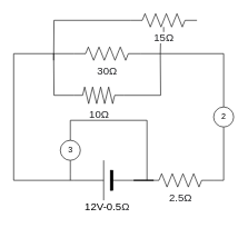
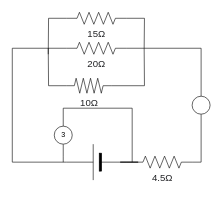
  <mxCell id="0" />
  <mxCell id="1" parent="0" />
  <mxCell id="2" value="" style="edgeStyle=orthogonalEdgeStyle;rounded=0;orthogonalLoop=1;jettySize=auto;html=1;endArrow=none;endFill=0;" parent="1" source="4" target="6" edge="1"><mxGeometry relative="1" as="geometry" /></mxCell>
  <mxCell id="3" style="edgeStyle=orthogonalEdgeStyle;rounded=0;orthogonalLoop=1;jettySize=auto;html=1;entryX=0.5;entryY=1;entryDx=0;entryDy=0;endArrow=none;endFill=0;" parent="1" source="4" target="18" edge="1"><mxGeometry relative="1" as="geometry"><Array as="points"><mxPoint x="335" y="270" /></Array></mxGeometry></mxCell>
- <mxCell id="4" value="&lt;span style=&quot;color: rgb(32 , 33 , 36) ; font-family: &amp;#34;arial&amp;#34; , sans-serif ; font-size: 16px ; text-align: left ; background-color: rgb(255 , 255 , 255)&quot;&gt;2.5Ω&lt;/span&gt;" style="pointerEvents=1;verticalLabelPosition=bottom;shadow=0;dashed=0;align=center;html=1;verticalAlign=top;shape=mxgraph.electrical.resistors.resistor_2;" parent="1" vertex="1"><mxGeometry x="220" y="260" width="100" height="20" as="geometry" /></mxCell>
+ <mxCell id="4" value="&lt;span style=&quot;color: rgb(32 , 33 , 36) ; font-family: &amp;#34;arial&amp;#34; , sans-serif ; font-size: 16px ; text-align: left ; background-color: rgb(255 , 255 , 255)&quot;&gt;4.5Ω&lt;/span&gt;" style="pointerEvents=1;verticalLabelPosition=bottom;shadow=0;dashed=0;align=center;html=1;verticalAlign=top;shape=mxgraph.electrical.resistors.resistor_2;" parent="1" vertex="1"><mxGeometry x="220" y="260" width="100" height="20" as="geometry" /></mxCell>
  <mxCell id="5" style="edgeStyle=orthogonalEdgeStyle;rounded=0;orthogonalLoop=1;jettySize=auto;html=1;endArrow=none;endFill=0;entryX=0;entryY=0.5;entryDx=0;entryDy=0;entryPerimeter=0;" parent="1" target="11" edge="1"><mxGeometry relative="1" as="geometry"><mxPoint x="80" y="80" as="targetPoint" /><mxPoint x="110" y="270" as="sourcePoint" /><Array as="points"><mxPoint x="110" y="270" /><mxPoint x="20" y="270" /><mxPoint x="20" y="80" /></Array></mxGeometry></mxCell>
  <mxCell id="6" value="" style="verticalLabelPosition=bottom;shadow=0;dashed=0;align=center;fillColor=#000000;html=1;verticalAlign=top;strokeWidth=1;shape=mxgraph.electrical.miscellaneous.monocell_battery;rotation=-180;" parent="1" vertex="1"><mxGeometry x="110" y="240" width="100" height="60" as="geometry" /></mxCell>
  <mxCell id="7" style="edgeStyle=orthogonalEdgeStyle;rounded=0;orthogonalLoop=1;jettySize=auto;html=1;endArrow=none;endFill=0;" parent="1" source="9" edge="1"><mxGeometry relative="1" as="geometry"><mxPoint x="80" y="90" as="targetPoint" /></mxGeometry></mxCell>
  <mxCell id="8" style="edgeStyle=orthogonalEdgeStyle;rounded=0;orthogonalLoop=1;jettySize=auto;html=1;endArrow=none;endFill=0;" parent="1" source="9" edge="1"><mxGeometry relative="1" as="geometry"><mxPoint x="240" y="80" as="targetPoint" /></mxGeometry></mxCell>
- <mxCell id="9" value="&lt;span style=&quot;color: rgb(32 , 33 , 36) ; font-family: &amp;#34;arial&amp;#34; , sans-serif ; font-size: 16px ; text-align: left ; background-color: rgb(255 , 255 , 255)&quot;&gt;15Ω&lt;/span&gt;" style="pointerEvents=1;verticalLabelPosition=bottom;shadow=0;dashed=0;align=center;html=1;verticalAlign=top;shape=mxgraph.electrical.resistors.resistor_2;" parent="1" vertex="1"><mxGeometry x="195" y="20" width="100" height="20" as="geometry" /></mxCell>
+ <mxCell id="9" value="&lt;span style=&quot;color: rgb(32 , 33 , 36) ; font-family: &amp;#34;arial&amp;#34; , sans-serif ; font-size: 16px ; text-align: left ; background-color: rgb(255 , 255 , 255)&quot;&gt;15Ω&lt;/span&gt;" style="pointerEvents=1;verticalLabelPosition=bottom;shadow=0;dashed=0;align=center;html=1;verticalAlign=top;shape=mxgraph.electrical.resistors.resistor_2;" parent="1" vertex="1"><mxGeometry x="110" y="20" width="100" height="20" as="geometry" /></mxCell>
  <mxCell id="10" style="edgeStyle=orthogonalEdgeStyle;rounded=0;orthogonalLoop=1;jettySize=auto;html=1;entryX=0.5;entryY=0;entryDx=0;entryDy=0;endArrow=none;endFill=0;" parent="1" source="11" target="18" edge="1"><mxGeometry relative="1" as="geometry" /></mxCell>
- <mxCell id="11" value="&lt;span style=&quot;color: rgb(32 , 33 , 36) ; font-family: &amp;#34;arial&amp;#34; , sans-serif ; font-size: 16px ; text-align: left ; background-color: rgb(255 , 255 , 255)&quot;&gt;30Ω&lt;/span&gt;" style="pointerEvents=1;verticalLabelPosition=bottom;shadow=0;dashed=0;align=center;html=1;verticalAlign=top;shape=mxgraph.electrical.resistors.resistor_2;" parent="1" vertex="1"><mxGeometry x="110" y="70" width="100" height="20" as="geometry" /></mxCell>
+ <mxCell id="11" value="&lt;span style=&quot;color: rgb(32 , 33 , 36) ; font-family: &amp;#34;arial&amp;#34; , sans-serif ; font-size: 16px ; text-align: left ; background-color: rgb(255 , 255 , 255)&quot;&gt;20Ω&lt;/span&gt;" style="pointerEvents=1;verticalLabelPosition=bottom;shadow=0;dashed=0;align=center;html=1;verticalAlign=top;shape=mxgraph.electrical.resistors.resistor_2;" parent="1" vertex="1"><mxGeometry x="110" y="70" width="100" height="20" as="geometry" /></mxCell>
  <mxCell id="12" style="edgeStyle=orthogonalEdgeStyle;rounded=0;orthogonalLoop=1;jettySize=auto;html=1;endArrow=none;endFill=0;" parent="1" source="14" edge="1"><mxGeometry relative="1" as="geometry"><mxPoint x="80" y="80" as="targetPoint" /></mxGeometry></mxCell>
  <mxCell id="13" style="edgeStyle=orthogonalEdgeStyle;rounded=0;orthogonalLoop=1;jettySize=auto;html=1;endArrow=none;endFill=0;" parent="1" source="14" edge="1"><mxGeometry relative="1" as="geometry"><mxPoint x="240" y="80" as="targetPoint" /></mxGeometry></mxCell>
  <mxCell id="14" value="&lt;div style=&quot;text-align: left ; font-size: 11px&quot;&gt;&lt;/div&gt;&lt;span style=&quot;color: rgb(32 , 33 , 36) ; font-family: &amp;#34;arial&amp;#34; , sans-serif ; font-size: 16px ; text-align: left ; background-color: rgb(255 , 255 , 255)&quot;&gt;10Ω&lt;/span&gt;" style="pointerEvents=1;verticalLabelPosition=bottom;shadow=0;dashed=0;align=center;html=1;verticalAlign=top;shape=mxgraph.electrical.resistors.resistor_2;" parent="1" vertex="1"><mxGeometry x="110" y="130" width="75" height="25" as="geometry" /></mxCell>
  <mxCell id="15" style="edgeStyle=orthogonalEdgeStyle;rounded=0;orthogonalLoop=1;jettySize=auto;html=1;endArrow=none;endFill=0;" parent="1" source="17" edge="1"><mxGeometry relative="1" as="geometry"><mxPoint x="105" y="270" as="targetPoint" /></mxGeometry></mxCell>
  <mxCell id="16" style="edgeStyle=orthogonalEdgeStyle;rounded=0;orthogonalLoop=1;jettySize=auto;html=1;endArrow=none;endFill=0;" parent="1" source="17" edge="1"><mxGeometry relative="1" as="geometry"><mxPoint x="220" y="270" as="targetPoint" /><Array as="points"><mxPoint x="105" y="180" /><mxPoint x="220" y="180" /></Array></mxGeometry></mxCell>
  <mxCell id="17" value="" style="verticalLabelPosition=bottom;shadow=0;dashed=0;align=center;html=1;verticalAlign=top;strokeWidth=1;shape=ellipse;perimeter=ellipsePerimeter;" parent="1" vertex="1"><mxGeometry x="90" y="210" width="30" height="30" as="geometry" /></mxCell>
  <mxCell id="18" value="" style="verticalLabelPosition=bottom;shadow=0;dashed=0;align=center;html=1;verticalAlign=top;strokeWidth=1;shape=ellipse;perimeter=ellipsePerimeter;" parent="1" vertex="1"><mxGeometry x="320" y="160" width="30" height="30" as="geometry" /></mxCell>
- <mxCell id="19" value="2" style="text;html=1;align=center;verticalAlign=middle;resizable=0;points=[];autosize=1;" parent="1" vertex="1"><mxGeometry x="325" y="165" width="20" height="20" as="geometry" /></mxCell>
  <mxCell id="20" value="3" style="text;html=1;align=center;verticalAlign=middle;resizable=0;points=[];autosize=1;" parent="1" vertex="1"><mxGeometry x="95" y="215" width="20" height="20" as="geometry" /></mxCell>
- <mxCell id="21" value="&lt;font style=&quot;font-size: 16px&quot;&gt;12V-0.5&lt;span style=&quot;color: rgb(32 , 33 , 36) ; font-family: &amp;#34;arial&amp;#34; , sans-serif ; text-align: left ; background-color: rgb(255 , 255 , 255)&quot;&gt;&lt;font style=&quot;font-size: 16px&quot;&gt;Ω&lt;/font&gt;&lt;/span&gt;&lt;/font&gt;" style="text;html=1;align=center;verticalAlign=middle;resizable=0;points=[];autosize=1;" parent="1" vertex="1"><mxGeometry x="120" y="300" width="80" height="20" as="geometry" /></mxCell>
